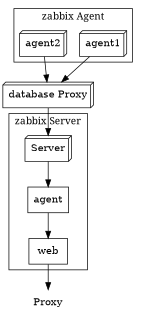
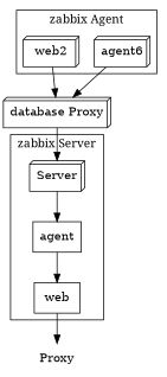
  digraph {
    fontname=simsun
    rankdir=TB
    node [shape=box3d]
    n1 [label=Server]
    n2 [label=web shape=box]
    n3 [label=agent shape=box]
-   n4 [label=agent1]
-   n5 [label=agent2]
+   n4 [label=agent6]
+   n5 [label=web2]
    n6 [label=Proxy shape=plaintext]
    n7 [label="database Proxy"]
    subgraph cluster_1 {
      label="zabbix Server"
      n1
      n2
      n3
    }
    subgraph cluster_2 {
      label="zabbix Agent"
      n4
      n5
    }
    n1 -> n3
    n2 -> n6
    n3 -> n2
    n4 -> n7
    n5 -> n7
    n7 -> n1
  }
